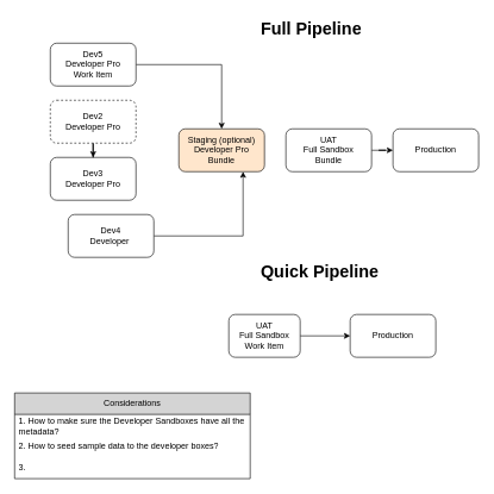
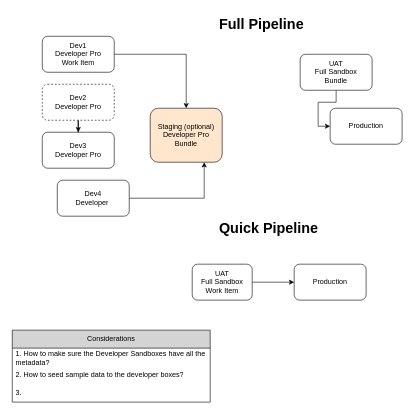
  <mxCell id="0" />
  <mxCell id="1" parent="0" />
  <mxCell id="2" value="Production" style="rounded=1;whiteSpace=wrap;html=1;" parent="1" vertex="1"><mxGeometry x="550" y="180" width="120" height="60" as="geometry" /></mxCell>
  <mxCell id="3" style="edgeStyle=orthogonalEdgeStyle;rounded=0;orthogonalLoop=1;jettySize=auto;html=1;entryX=0;entryY=0.5;entryDx=0;entryDy=0;" parent="1" source="4" target="2" edge="1"><mxGeometry relative="1" as="geometry" /></mxCell>
- <mxCell id="4" value="UAT&lt;br&gt;Full Sandbox&lt;br&gt;Bundle" style="rounded=1;whiteSpace=wrap;html=1;" parent="1" vertex="1"><mxGeometry x="400" y="180" width="120" height="60" as="geometry" /></mxCell>
+ <mxCell id="4" value="UAT&lt;br&gt;Full Sandbox&lt;br&gt;Bundle" style="rounded=1;whiteSpace=wrap;html=1;" parent="1" vertex="1"><mxGeometry x="500" y="90" width="120" height="60" as="geometry" /></mxCell>
  <mxCell id="5" value="Dev3&lt;br&gt;Developer Pro" style="rounded=1;whiteSpace=wrap;html=1;" parent="1" vertex="1"><mxGeometry x="70" y="220" width="120" height="60" as="geometry" /></mxCell>
  <mxCell id="6" style="edgeStyle=orthogonalEdgeStyle;rounded=0;orthogonalLoop=1;jettySize=auto;html=1;" parent="1" source="7" target="5" edge="1"><mxGeometry relative="1" as="geometry" /></mxCell>
  <mxCell id="7" value="Dev2&lt;br&gt;Developer Pro" style="rounded=1;whiteSpace=wrap;html=1;dashed=1;" parent="1" vertex="1"><mxGeometry x="70" y="140" width="120" height="60" as="geometry" /></mxCell>
  <mxCell id="8" style="edgeStyle=orthogonalEdgeStyle;rounded=0;orthogonalLoop=1;jettySize=auto;html=1;" parent="1" source="9" target="10" edge="1"><mxGeometry relative="1" as="geometry" /></mxCell>
- <mxCell id="9" value="Dev5&lt;br&gt;Developer Pro&lt;br&gt;Work Item" style="rounded=1;whiteSpace=wrap;html=1;" parent="1" vertex="1"><mxGeometry x="70" y="60" width="120" height="60" as="geometry" /></mxCell>
- <mxCell id="10" value="Staging (optional)&lt;br&gt;Developer Pro&lt;br&gt;Bundle" style="rounded=1;whiteSpace=wrap;html=1;fillColor=#FFE6CC;" parent="1" vertex="1"><mxGeometry x="250" y="180" width="120" height="60" as="geometry" /></mxCell>
+ <mxCell id="9" value="Dev1&lt;br&gt;Developer Pro&lt;br&gt;Work Item" style="rounded=1;whiteSpace=wrap;html=1;" parent="1" vertex="1"><mxGeometry x="70" y="60" width="120" height="60" as="geometry" /></mxCell>
+ <mxCell id="10" value="Staging (optional)&lt;br&gt;Developer Pro&lt;br&gt;Bundle" style="rounded=1;whiteSpace=wrap;html=1;fillColor=#FFE6CC;" parent="1" vertex="1"><mxGeometry x="250" y="180" width="120" height="90" as="geometry" /></mxCell>
  <mxCell id="11" style="edgeStyle=orthogonalEdgeStyle;rounded=0;orthogonalLoop=1;jettySize=auto;html=1;entryX=0.75;entryY=1;entryDx=0;entryDy=0;" parent="1" source="12" target="10" edge="1"><mxGeometry relative="1" as="geometry" /></mxCell>
  <mxCell id="12" value="Dev4&lt;br&gt;Developer&amp;nbsp;" style="rounded=1;whiteSpace=wrap;html=1;" parent="1" vertex="1"><mxGeometry x="95" y="300" width="120" height="60" as="geometry" /></mxCell>
  <mxCell id="13" value="Considerations" style="swimlane;fontStyle=0;childLayout=stackLayout;horizontal=1;startSize=30;horizontalStack=0;resizeParent=1;resizeParentMax=0;resizeLast=0;collapsible=1;marginBottom=0;whiteSpace=wrap;html=1;fillColor=#D4D4D4;" parent="1" vertex="1"><mxGeometry x="20" y="550" width="330" height="120" as="geometry" /></mxCell>
  <mxCell id="14" value="1. How to make sure the Developer Sandboxes have all the metadata?" style="text;strokeColor=none;fillColor=none;align=left;verticalAlign=middle;spacingLeft=4;spacingRight=4;overflow=hidden;points=[[0,0.5],[1,0.5]];portConstraint=eastwest;rotatable=0;whiteSpace=wrap;html=1;" parent="13" vertex="1"><mxGeometry y="30" width="330" height="30" as="geometry" /></mxCell>
  <mxCell id="15" value="2. How to seed sample data to the developer boxes?" style="text;strokeColor=none;fillColor=none;align=left;verticalAlign=middle;spacingLeft=4;spacingRight=4;overflow=hidden;points=[[0,0.5],[1,0.5]];portConstraint=eastwest;rotatable=0;whiteSpace=wrap;html=1;" parent="13" vertex="1"><mxGeometry y="60" width="330" height="30" as="geometry" /></mxCell>
  <mxCell id="16" value="3." style="text;strokeColor=none;fillColor=none;align=left;verticalAlign=middle;spacingLeft=4;spacingRight=4;overflow=hidden;points=[[0,0.5],[1,0.5]];portConstraint=eastwest;rotatable=0;whiteSpace=wrap;html=1;" parent="13" vertex="1"><mxGeometry y="90" width="330" height="30" as="geometry" /></mxCell>
  <mxCell id="17" value="&lt;h1&gt;Full Pipeline&lt;/h1&gt;" style="text;html=1;strokeColor=none;fillColor=none;spacing=5;spacingTop=-20;whiteSpace=wrap;overflow=hidden;rounded=0;" vertex="1" parent="1"><mxGeometry x="360" y="20" width="170" height="50" as="geometry" /></mxCell>
  <mxCell id="18" value="&lt;h1&gt;Quick Pipeline&lt;/h1&gt;" style="text;html=1;strokeColor=none;fillColor=none;spacing=5;spacingTop=-20;whiteSpace=wrap;overflow=hidden;rounded=0;" vertex="1" parent="1"><mxGeometry x="360" y="360" width="200" height="50" as="geometry" /></mxCell>
  <mxCell id="19" value="Production" style="rounded=1;whiteSpace=wrap;html=1;" vertex="1" parent="1"><mxGeometry x="490" y="440" width="120" height="60" as="geometry" /></mxCell>
  <mxCell id="20" style="edgeStyle=orthogonalEdgeStyle;rounded=0;orthogonalLoop=1;jettySize=auto;html=1;entryX=0;entryY=0.5;entryDx=0;entryDy=0;" edge="1" parent="1" source="21" target="19"><mxGeometry relative="1" as="geometry" /></mxCell>
  <mxCell id="21" value="UAT&lt;br&gt;Full Sandbox&lt;br&gt;Work Item" style="rounded=1;whiteSpace=wrap;html=1;" vertex="1" parent="1"><mxGeometry x="320" y="440" width="100" height="60" as="geometry" /></mxCell>
